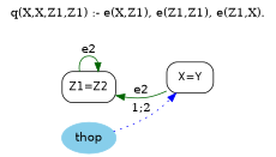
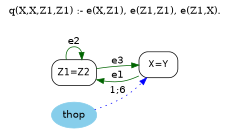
  digraph {
    label="q(X,X,Z1,Z1) :- e(X,Z1), e(Z1,Z1), e(Z1,X)."
    labelloc=t
    rankdir=LR
    node [fontname="Helvetica-Narrow" shape=box style=rounded]
    edge [color=darkgreen fontname=helvetica]
    n1 [height=0.5 label="Z1=Z2" width=0.79167]
    n2 [height=0.5 label="X=Y" width=0.75]
    thop [color=skyblue fillcolor=skyblue fontname=helvetica height=0.5 shape=oval style="filled,rounded" width=0.79437]
    n1 -> n1 [label=e2]
-   n2 -> n1 [label=e2]
-   thop -> n2 [color=blue constraint=false label="1;2" style=dotted fontname=""]
+   n1 -> n2 [label=e3]
+   n2 -> n1 [label=e1]
+   thop -> n2 [color=blue constraint=false label="1;6" style=dotted fontname=""]
  }
